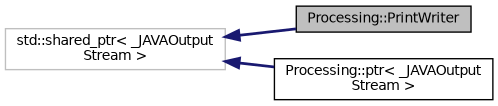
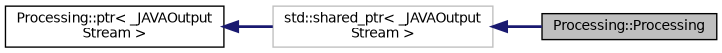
  digraph {
    rankdir=LR
    node [color=black fillcolor=white fontname=Helvetica fontsize=10 shape=record style=filled]
    edge [color=midnightblue dir=back fontname=Helvetica fontsize=10 labelfontname=Helvetica labelfontsize=10 style=bold]
-   n1 [fillcolor=grey75 fontcolor=black height=0.2 label="Processing::PrintWriter" width=0.4]
+   n1 [fillcolor=grey75 fontcolor=black height=0.2 label="Processing::Processing" width=0.4]
    n2 [height=0.2 label="Processing::ptr\< _JAVAOutput\lStream \>" width=0.4]
    n3 [color=grey75 height=0.2 label="std::shared_ptr\< _JAVAOutput\lStream \>" width=0.4]
    n3 -> n1
-   n3 -> n2
+   n2 -> n3
  }
